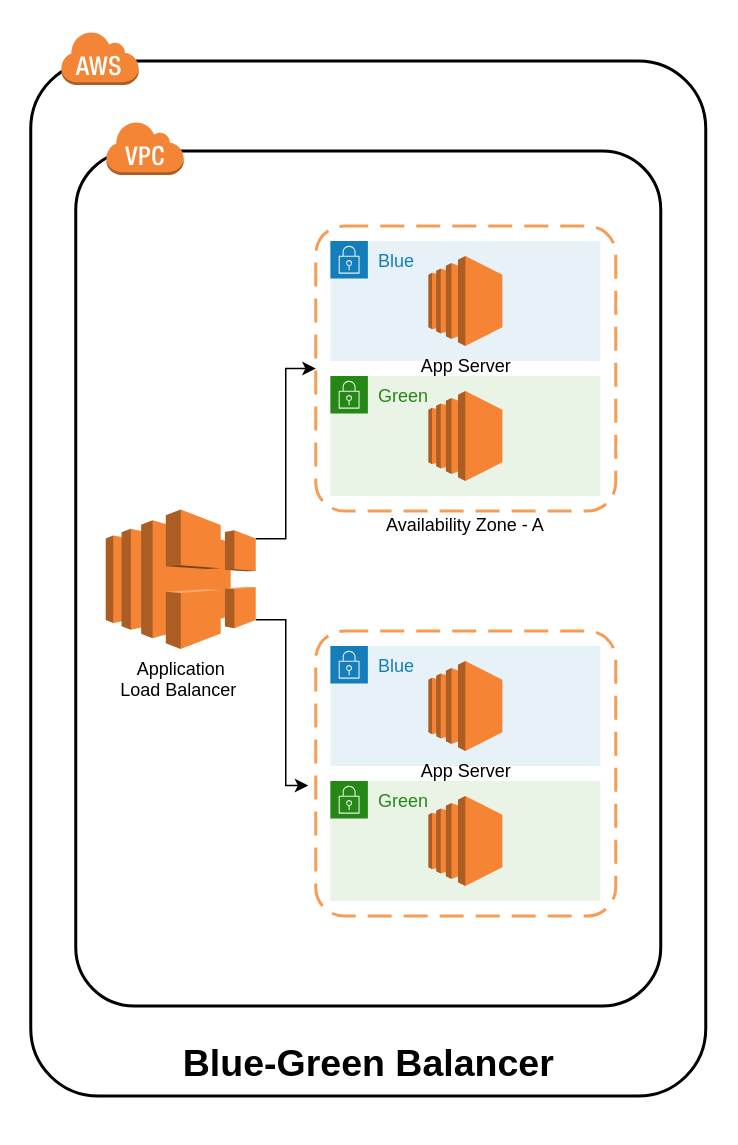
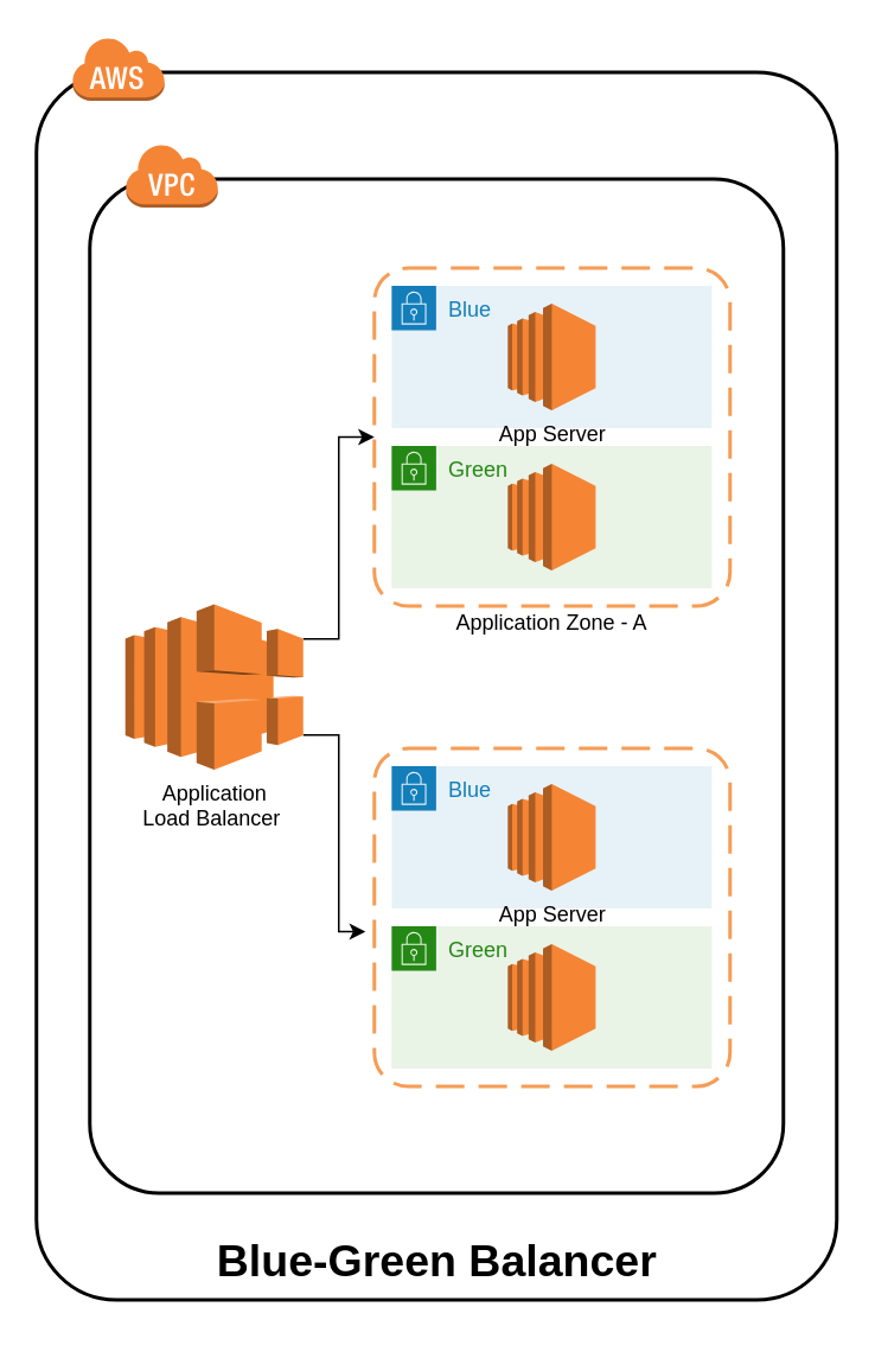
  <mxCell id="0" />
  <mxCell id="1" parent="0" />
  <mxCell id="2" value="" style="rounded=1;arcSize=10;dashed=0;fillColor=none;gradientColor=none;strokeWidth=2;" vertex="1" parent="1"><mxGeometry x="20" y="40" width="450" height="690" as="geometry" /></mxCell>
  <mxCell id="3" value="" style="dashed=0;html=1;shape=mxgraph.aws3.cloud;fillColor=#F58536;gradientColor=none;dashed=0;" vertex="1" parent="1"><mxGeometry x="40" y="20" width="52" height="36" as="geometry" /></mxCell>
  <mxCell id="4" value="" style="rounded=1;arcSize=10;dashed=0;fillColor=none;gradientColor=none;strokeWidth=2;" vertex="1" parent="1"><mxGeometry x="50" y="100" width="390" height="570" as="geometry" /></mxCell>
  <mxCell id="5" value="" style="dashed=0;html=1;shape=mxgraph.aws3.virtual_private_cloud;fillColor=#F58536;gradientColor=none;dashed=0;" vertex="1" parent="1"><mxGeometry x="70" y="80" width="52" height="36" as="geometry" /></mxCell>
  <mxCell id="6" value="" style="rounded=1;arcSize=10;dashed=1;strokeColor=#F59D56;fillColor=none;gradientColor=none;dashPattern=8 4;strokeWidth=2;" vertex="1" parent="1"><mxGeometry x="210" y="150" width="200" height="190" as="geometry" /></mxCell>
  <mxCell id="7" value="Green" style="points=[[0,0],[0.25,0],[0.5,0],[0.75,0],[1,0],[1,0.25],[1,0.5],[1,0.75],[1,1],[0.75,1],[0.5,1],[0.25,1],[0,1],[0,0.75],[0,0.5],[0,0.25]];outlineConnect=0;gradientColor=none;html=1;whiteSpace=wrap;fontSize=12;fontStyle=0;shape=mxgraph.aws4.group;grIcon=mxgraph.aws4.group_security_group;grStroke=0;strokeColor=#248814;fillColor=#E9F3E6;verticalAlign=top;align=left;spacingLeft=30;fontColor=#248814;dashed=0;" vertex="1" parent="1"><mxGeometry x="219.75" y="250" width="180" height="80" as="geometry" /></mxCell>
  <mxCell id="8" value="Blue" style="points=[[0,0],[0.25,0],[0.5,0],[0.75,0],[1,0],[1,0.25],[1,0.5],[1,0.75],[1,1],[0.75,1],[0.5,1],[0.25,1],[0,1],[0,0.75],[0,0.5],[0,0.25]];outlineConnect=0;gradientColor=none;html=1;whiteSpace=wrap;fontSize=12;fontStyle=0;shape=mxgraph.aws4.group;grIcon=mxgraph.aws4.group_security_group;grStroke=0;strokeColor=#147EBA;fillColor=#E6F2F8;verticalAlign=top;align=left;spacingLeft=30;fontColor=#147EBA;dashed=0;" vertex="1" parent="1"><mxGeometry x="219.75" y="160" width="180" height="80" as="geometry" /></mxCell>
  <mxCell id="9" value="" style="rounded=1;arcSize=10;dashed=1;strokeColor=#F59D56;fillColor=none;gradientColor=none;dashPattern=8 4;strokeWidth=2;" vertex="1" parent="1"><mxGeometry x="210" y="420" width="200" height="190" as="geometry" /></mxCell>
  <mxCell id="10" value="Green" style="points=[[0,0],[0.25,0],[0.5,0],[0.75,0],[1,0],[1,0.25],[1,0.5],[1,0.75],[1,1],[0.75,1],[0.5,1],[0.25,1],[0,1],[0,0.75],[0,0.5],[0,0.25]];outlineConnect=0;gradientColor=none;html=1;whiteSpace=wrap;fontSize=12;fontStyle=0;shape=mxgraph.aws4.group;grIcon=mxgraph.aws4.group_security_group;grStroke=0;strokeColor=#248814;fillColor=#E9F3E6;verticalAlign=top;align=left;spacingLeft=30;fontColor=#248814;dashed=0;" vertex="1" parent="1"><mxGeometry x="219.75" y="520" width="180" height="80" as="geometry" /></mxCell>
  <mxCell id="11" value="Blue" style="points=[[0,0],[0.25,0],[0.5,0],[0.75,0],[1,0],[1,0.25],[1,0.5],[1,0.75],[1,1],[0.75,1],[0.5,1],[0.25,1],[0,1],[0,0.75],[0,0.5],[0,0.25]];outlineConnect=0;gradientColor=none;html=1;whiteSpace=wrap;fontSize=12;fontStyle=0;shape=mxgraph.aws4.group;grIcon=mxgraph.aws4.group_security_group;grStroke=0;strokeColor=#147EBA;fillColor=#E6F2F8;verticalAlign=top;align=left;spacingLeft=30;fontColor=#147EBA;dashed=0;" vertex="1" parent="1"><mxGeometry x="219.75" y="430" width="180" height="80" as="geometry" /></mxCell>
- <mxCell id="12" value="Availability Zone - A" style="text;html=1;strokeColor=none;fillColor=none;align=center;verticalAlign=middle;whiteSpace=wrap;rounded=0;" vertex="1" parent="1"><mxGeometry x="244.75" y="340" width="130" height="20" as="geometry" /></mxCell>
+ <mxCell id="12" value="Application Zone - A" style="text;html=1;strokeColor=none;fillColor=none;align=center;verticalAlign=middle;whiteSpace=wrap;rounded=0;" vertex="1" parent="1"><mxGeometry x="244.75" y="340" width="130" height="20" as="geometry" /></mxCell>
  <mxCell id="13" style="edgeStyle=orthogonalEdgeStyle;rounded=0;orthogonalLoop=1;jettySize=auto;html=1;exitX=1;exitY=0.21;exitDx=0;exitDy=0;exitPerimeter=0;entryX=0;entryY=0.5;entryDx=0;entryDy=0;" edge="1" parent="1" source="15" target="6"><mxGeometry relative="1" as="geometry" /></mxCell>
  <mxCell id="14" style="edgeStyle=orthogonalEdgeStyle;rounded=0;orthogonalLoop=1;jettySize=auto;html=1;exitX=1;exitY=0.79;exitDx=0;exitDy=0;exitPerimeter=0;entryX=-0.025;entryY=0.542;entryDx=0;entryDy=0;entryPerimeter=0;" edge="1" parent="1" source="15" target="9"><mxGeometry relative="1" as="geometry" /></mxCell>
  <mxCell id="15" value="Application &lt;br&gt;Load Balancer&amp;nbsp;" style="outlineConnect=0;dashed=0;verticalLabelPosition=bottom;verticalAlign=top;align=center;html=1;shape=mxgraph.aws3.elastic_load_balancing;fillColor=#F58534;gradientColor=none;" vertex="1" parent="1"><mxGeometry x="70" y="339" width="100" height="93" as="geometry" /></mxCell>
  <mxCell id="16" value="App Server" style="outlineConnect=0;dashed=0;verticalLabelPosition=bottom;verticalAlign=top;align=center;html=1;shape=mxgraph.aws3.ec2;fillColor=#F58534;gradientColor=none;" vertex="1" parent="1"><mxGeometry x="285.08" y="170" width="49.35" height="60" as="geometry" /></mxCell>
  <mxCell id="17" value="" style="outlineConnect=0;dashed=0;verticalLabelPosition=bottom;verticalAlign=top;align=center;html=1;shape=mxgraph.aws3.ec2;fillColor=#F58534;gradientColor=none;" vertex="1" parent="1"><mxGeometry x="285.08" y="260" width="49.35" height="60" as="geometry" /></mxCell>
  <mxCell id="18" value="App Server" style="outlineConnect=0;dashed=0;verticalLabelPosition=bottom;verticalAlign=top;align=center;html=1;shape=mxgraph.aws3.ec2;fillColor=#F58534;gradientColor=none;" vertex="1" parent="1"><mxGeometry x="285.08" y="440" width="49.35" height="60" as="geometry" /></mxCell>
  <mxCell id="19" value="" style="outlineConnect=0;dashed=0;verticalLabelPosition=bottom;verticalAlign=top;align=center;html=1;shape=mxgraph.aws3.ec2;fillColor=#F58534;gradientColor=none;" vertex="1" parent="1"><mxGeometry x="285.08" y="530" width="49.35" height="60" as="geometry" /></mxCell>
  <mxCell id="20" value="&lt;h1 class=&quot;g-type-display-2 tutorial-page-header_heading__1zIJI&quot;&gt;&lt;font style=&quot;font-size: 25px&quot;&gt;Blue-Green Balancer&lt;/font&gt;&lt;/h1&gt;" style="text;strokeColor=none;fillColor=none;html=1;fontSize=24;fontStyle=1;verticalAlign=middle;align=center;" vertex="1" parent="1"><mxGeometry x="195" y="680" width="100" height="40" as="geometry" /></mxCell>
